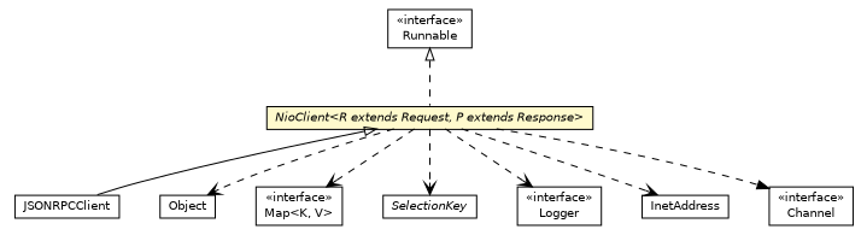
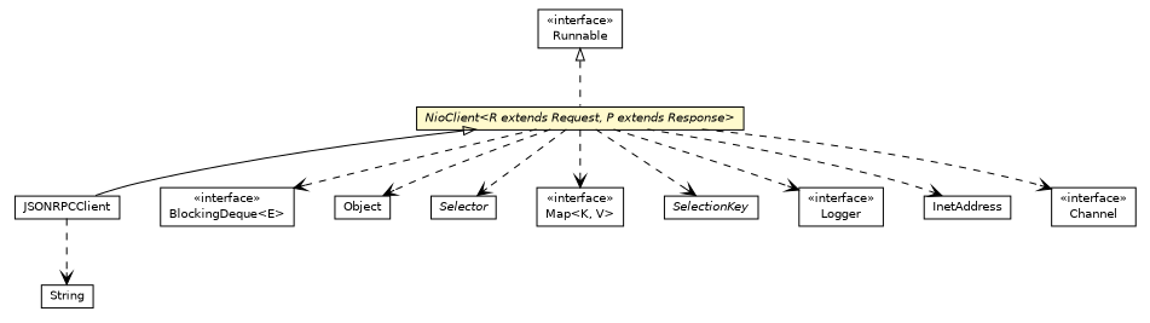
  digraph {
    nodesep=0.25
    ranksep=0.5
    node [fontcolor=black fontname=Helvetica fontsize=10.0 shape=plaintext]
    edge [fontname=Helvetica fontsize=10.0 headport=p labelfontname=Helvetica labelfontsize=10 tailport=p arrowhead=open color=black fontcolor=black style=dashed]
    n1 [label=<<table title="babble.net.NioClient" border="0" cellborder="1" cellspacing="0" cellpadding="2" port="p" bgcolor="lemonChiffon" href="./NioClient.html"> 		<tr><td><table border="0" cellspacing="0" cellpadding="1"> <tr><td align="center" balign="center"><font face="Helvetica-Oblique"> NioClient&lt;R extends Request, P extends Response&gt; </font></td></tr> 		</table></td></tr> 		</table>>]
    n2 [label=<<table title="babble.net.json.JSONRPCClient" border="0" cellborder="1" cellspacing="0" cellpadding="2" port="p" href="./json/JSONRPCClient.html"> 		<tr><td><table border="0" cellspacing="0" cellpadding="1"> <tr><td align="center" balign="center"> JSONRPCClient </td></tr> 		</table></td></tr> 		</table>>]
+   n3 [label=<<table title="java.util.concurrent.BlockingDeque" border="0" cellborder="1" cellspacing="0" cellpadding="2" port="p" href="http://java.sun.com/j2se/1.4.2/docs/api/java/util/concurrent/BlockingDeque.html"> 		<tr><td><table border="0" cellspacing="0" cellpadding="1"> <tr><td align="center" balign="center"> &#171;interface&#187; </td></tr> <tr><td align="center" balign="center"> BlockingDeque&lt;E&gt; </td></tr> 		</table></td></tr> 		</table>>]
    n4 [label=<<table title="java.lang.Object" border="0" cellborder="1" cellspacing="0" cellpadding="2" port="p" href="http://java.sun.com/j2se/1.4.2/docs/api/java/lang/Object.html"> 		<tr><td><table border="0" cellspacing="0" cellpadding="1"> <tr><td align="center" balign="center"> Object </td></tr> 		</table></td></tr> 		</table>>]
+   n5 [label=<<table title="java.nio.channels.Selector" border="0" cellborder="1" cellspacing="0" cellpadding="2" port="p" href="http://java.sun.com/j2se/1.4.2/docs/api/java/nio/channels/Selector.html"> 		<tr><td><table border="0" cellspacing="0" cellpadding="1"> <tr><td align="center" balign="center"><font face="Helvetica-Oblique"> Selector </font></td></tr> 		</table></td></tr> 		</table>>]
    n6 [label=<<table title="java.util.Map" border="0" cellborder="1" cellspacing="0" cellpadding="2" port="p" href="http://java.sun.com/j2se/1.4.2/docs/api/java/util/Map.html"> 		<tr><td><table border="0" cellspacing="0" cellpadding="1"> <tr><td align="center" balign="center"> &#171;interface&#187; </td></tr> <tr><td align="center" balign="center"> Map&lt;K, V&gt; </td></tr> 		</table></td></tr> 		</table>>]
    n7 [label=<<table title="java.nio.channels.SelectionKey" border="0" cellborder="1" cellspacing="0" cellpadding="2" port="p" href="http://java.sun.com/j2se/1.4.2/docs/api/java/nio/channels/SelectionKey.html"> 		<tr><td><table border="0" cellspacing="0" cellpadding="1"> <tr><td align="center" balign="center"><font face="Helvetica-Oblique"> SelectionKey </font></td></tr> 		</table></td></tr> 		</table>>]
    n8 [label=<<table title="org.slf4j.Logger" border="0" cellborder="1" cellspacing="0" cellpadding="2" port="p" href="http://java.sun.com/j2se/1.4.2/docs/api/org/slf4j/Logger.html"> 		<tr><td><table border="0" cellspacing="0" cellpadding="1"> <tr><td align="center" balign="center"> &#171;interface&#187; </td></tr> <tr><td align="center" balign="center"> Logger </td></tr> 		</table></td></tr> 		</table>>]
    n9 [label=<<table title="java.net.InetAddress" border="0" cellborder="1" cellspacing="0" cellpadding="2" port="p" href="http://java.sun.com/j2se/1.4.2/docs/api/java/net/InetAddress.html"> 		<tr><td><table border="0" cellspacing="0" cellpadding="1"> <tr><td align="center" balign="center"> InetAddress </td></tr> 		</table></td></tr> 		</table>>]
    n10 [label=<<table title="java.nio.channels.Channel" border="0" cellborder="1" cellspacing="0" cellpadding="2" port="p" href="http://java.sun.com/j2se/1.4.2/docs/api/java/nio/channels/Channel.html"> 		<tr><td><table border="0" cellspacing="0" cellpadding="1"> <tr><td align="center" balign="center"> &#171;interface&#187; </td></tr> <tr><td align="center" balign="center"> Channel </td></tr> 		</table></td></tr> 		</table>>]
+   n11 [label=<<table title="java.lang.String" border="0" cellborder="1" cellspacing="0" cellpadding="2" port="p" href="http://java.sun.com/j2se/1.4.2/docs/api/java/lang/String.html"> 		<tr><td><table border="0" cellspacing="0" cellpadding="1"> <tr><td align="center" balign="center"> String </td></tr> 		</table></td></tr> 		</table>>]
    n12 [label=<<table title="java.lang.Runnable" border="0" cellborder="1" cellspacing="0" cellpadding="2" port="p" href="http://java.sun.com/j2se/1.4.2/docs/api/java/lang/Runnable.html"> 		<tr><td><table border="0" cellspacing="0" cellpadding="1"> <tr><td align="center" balign="center"> &#171;interface&#187; </td></tr> <tr><td align="center" balign="center"> Runnable </td></tr> 		</table></td></tr> 		</table>>]
    n1 -> n2 [arrowtail=empty dir=back fontsize=10 arrowhead="" color="" fontcolor="" style=""]
+   n1 -> n3
    n1 -> n4
+   n1 -> n5
    n1 -> n6
    n1 -> n7
    n1 -> n8
    n1 -> n9
-   n1 -> n10 [arrowhead=normal]
+   n1 -> n10
+   n2 -> n11
    n12 -> n1 [arrowtail=empty dir=back fontsize=10 arrowhead="" color="" fontcolor=""]
  }
